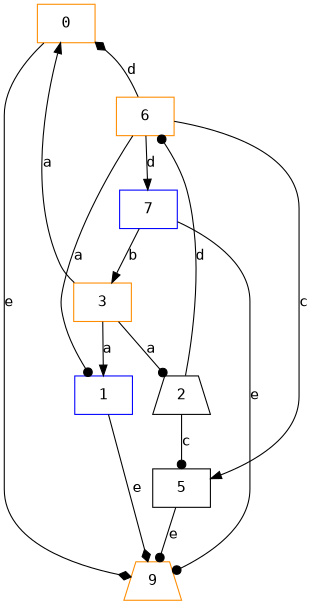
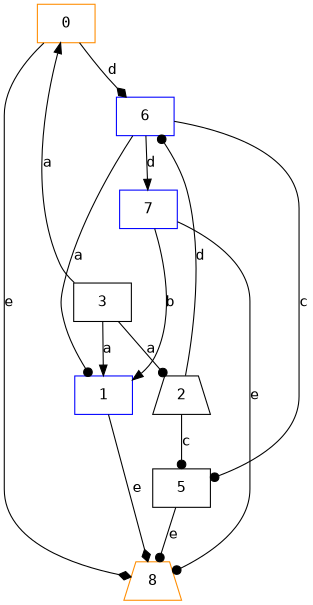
  strict digraph {
    fontname="DejaVu Sans Mono"
    node [color=darkorange fontname="DejaVu Sans Mono" shape=box]
    edge [arrowhead=dot fontname="DejaVu Sans Mono"]
    0
-   6
-   8 [shape=trapezium label=9]
+   6 [color=blue]
+   8 [shape=trapezium]
    1 [color=blue]
    5 [color=black]
    7 [color=blue]
    2 [color=black shape=trapezium]
-   3
-   6 -> 0 [arrowhead=diamond label=d]
+   3 [color=black]
+   0 -> 6 [arrowhead=diamond label=d]
    0 -> 8 [arrowhead=diamond label=e]
    6 -> 1 [label=a]
-   6 -> 5 [arrowhead=normal label=c]
+   6 -> 5 [label=c]
    6 -> 7 [arrowhead=normal label=d]
    1 -> 8 [arrowhead=diamond label=e]
    5 -> 8 [label=e]
    7 -> 8 [label=e]
-   7 -> 3 [arrowhead=normal label=b]
+   7 -> 1 [arrowhead=normal label=b]
    2 -> 6 [label=d]
    2 -> 5 [label=c]
    3 -> 0 [arrowhead=normal label=a]
    3 -> 1 [arrowhead=normal label=a]
    3 -> 2 [label=a]
  }
